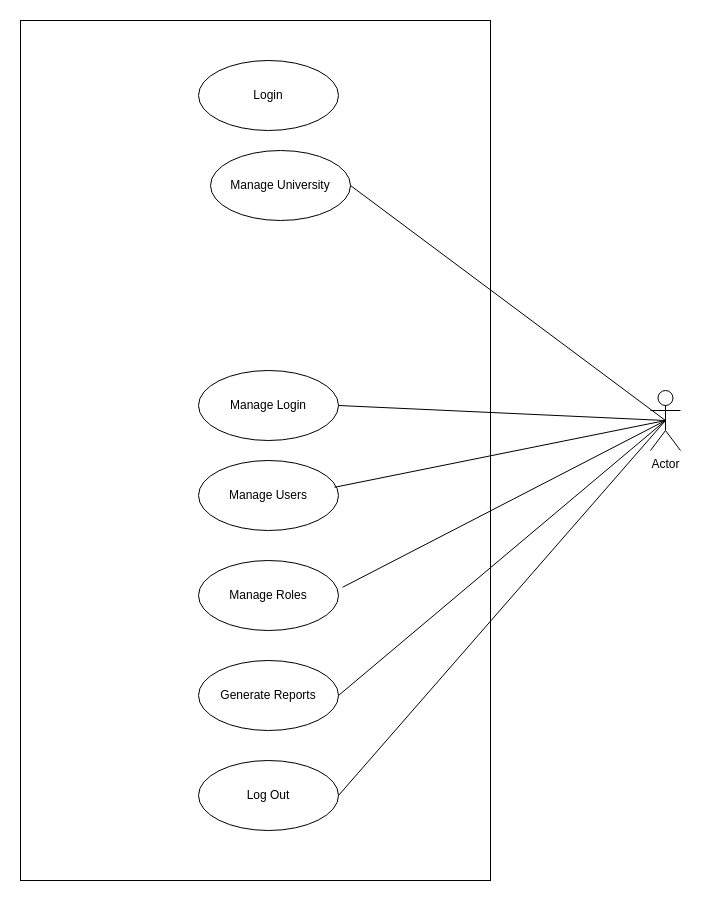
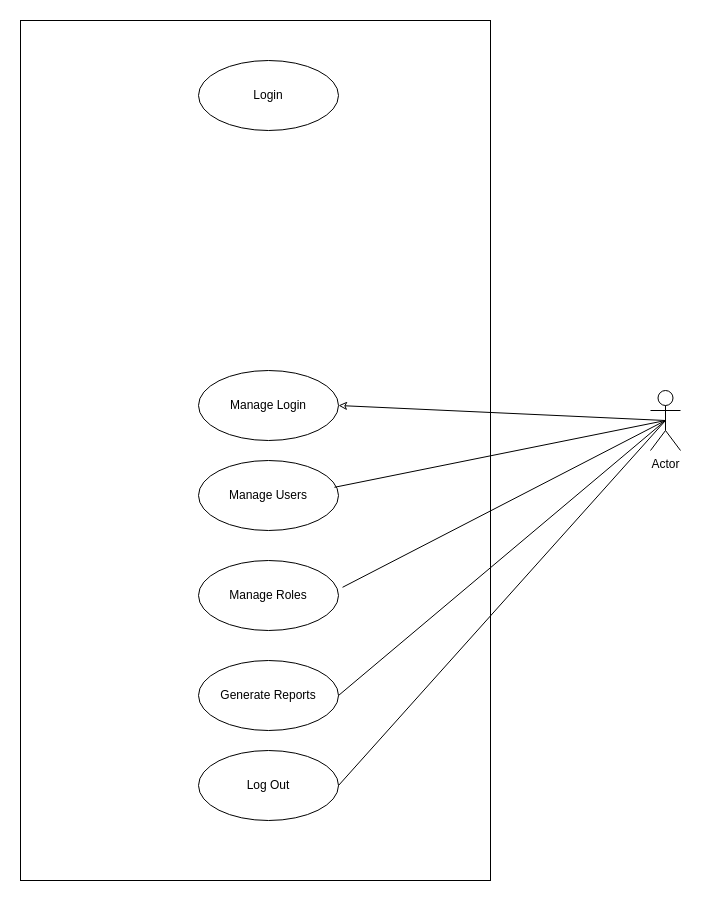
  <mxCell id="0" />
  <mxCell id="1" parent="0" />
  <mxCell id="2" value="Actor" style="shape=umlActor;verticalLabelPosition=bottom;verticalAlign=top;html=1;outlineConnect=0;" vertex="1" parent="1"><mxGeometry x="650" y="390" width="30" height="60" as="geometry" /></mxCell>
  <mxCell id="3" value="" style="rounded=0;whiteSpace=wrap;html=1;" vertex="1" parent="1"><mxGeometry y="20" width="470" height="860" as="geometry" x="20" /></mxCell>
- <mxCell id="4" value="Manage University" style="ellipse;whiteSpace=wrap;html=1;" vertex="1" parent="1"><mxGeometry x="210" y="150" width="140" height="70" as="geometry" /></mxCell>
  <mxCell id="5" value="Manage Login" style="ellipse;whiteSpace=wrap;html=1;" vertex="1" parent="1"><mxGeometry x="198" y="370" width="140" height="70" as="geometry" /></mxCell>
  <mxCell id="6" value="Manage Users" style="ellipse;whiteSpace=wrap;html=1;" vertex="1" parent="1"><mxGeometry x="198" y="460" width="140" height="70" as="geometry" /></mxCell>
  <mxCell id="7" value="Generate Reports" style="ellipse;whiteSpace=wrap;html=1;" vertex="1" parent="1"><mxGeometry x="198" y="660" width="140" height="70" as="geometry" /></mxCell>
  <mxCell id="8" value="Manage Roles" style="ellipse;whiteSpace=wrap;html=1;" vertex="1" parent="1"><mxGeometry x="198" y="560" width="140" height="70" as="geometry" /></mxCell>
  <mxCell id="9" value="Login" style="ellipse;whiteSpace=wrap;html=1;" vertex="1" parent="1"><mxGeometry x="198" y="60" width="140" height="70" as="geometry" /></mxCell>
- <mxCell id="10" value="Log Out" style="ellipse;whiteSpace=wrap;html=1;" vertex="1" parent="1"><mxGeometry x="198" y="760" width="140" height="70" as="geometry" /></mxCell>
- <mxCell id="11" style="rounded=0;orthogonalLoop=1;jettySize=auto;html=1;endArrow=none;endFill=0;entryX=1;entryY=0.5;entryDx=0;entryDy=0;exitX=0.5;exitY=0.5;exitDx=0;exitDy=0;exitPerimeter=0;" edge="1" parent="1" source="2" target="4"><mxGeometry relative="1" as="geometry"><mxPoint x="348" y="105" as="targetPoint" /><mxPoint x="560" y="340" as="sourcePoint" /></mxGeometry></mxCell>
- <mxCell id="12" style="rounded=0;orthogonalLoop=1;jettySize=auto;html=1;endArrow=none;endFill=0;entryX=1;entryY=0.5;entryDx=0;entryDy=0;exitX=0.5;exitY=0.5;exitDx=0;exitDy=0;exitPerimeter=0;" edge="1" parent="1" source="2" target="5"><mxGeometry relative="1" as="geometry"><mxPoint x="368" y="125" as="targetPoint" /><mxPoint x="560" y="410" as="sourcePoint" /></mxGeometry></mxCell>
+ <mxCell id="10" value="Log Out" style="ellipse;whiteSpace=wrap;html=1;" vertex="1" parent="1"><mxGeometry x="198" y="750" width="140" height="70" as="geometry" /></mxCell>
+ <mxCell id="12" style="rounded=0;orthogonalLoop=1;jettySize=auto;html=1;endArrow=classic;endFill=0;entryX=1;entryY=0.5;entryDx=0;entryDy=0;exitX=0.5;exitY=0.5;exitDx=0;exitDy=0;exitPerimeter=0;" edge="1" parent="1" source="2" target="5"><mxGeometry relative="1" as="geometry"><mxPoint x="368" y="125" as="targetPoint" /><mxPoint x="560" y="410" as="sourcePoint" /></mxGeometry></mxCell>
  <mxCell id="13" style="rounded=0;orthogonalLoop=1;jettySize=auto;html=1;endArrow=none;endFill=0;entryX=0.971;entryY=0.383;entryDx=0;entryDy=0;entryPerimeter=0;exitX=0.5;exitY=0.5;exitDx=0;exitDy=0;exitPerimeter=0;" edge="1" parent="1" source="2" target="6"><mxGeometry relative="1" as="geometry"><mxPoint x="378" y="135" as="targetPoint" /><mxPoint x="570" y="430" as="sourcePoint" /></mxGeometry></mxCell>
  <mxCell id="14" style="rounded=0;orthogonalLoop=1;jettySize=auto;html=1;endArrow=none;endFill=0;entryX=1.029;entryY=0.383;entryDx=0;entryDy=0;entryPerimeter=0;exitX=0.5;exitY=0.5;exitDx=0;exitDy=0;exitPerimeter=0;" edge="1" parent="1" source="2" target="8"><mxGeometry relative="1" as="geometry"><mxPoint x="388" y="145" as="targetPoint" /><mxPoint x="660" y="420" as="sourcePoint" /></mxGeometry></mxCell>
  <mxCell id="15" style="rounded=0;orthogonalLoop=1;jettySize=auto;html=1;endArrow=none;endFill=0;entryX=1;entryY=0.5;entryDx=0;entryDy=0;exitX=0.5;exitY=0.5;exitDx=0;exitDy=0;exitPerimeter=0;" edge="1" parent="1" source="2" target="7"><mxGeometry relative="1" as="geometry"><mxPoint x="398" y="155" as="targetPoint" /><mxPoint x="560" y="470" as="sourcePoint" /></mxGeometry></mxCell>
  <mxCell id="16" style="rounded=0;orthogonalLoop=1;jettySize=auto;html=1;endArrow=none;endFill=0;entryX=1;entryY=0.5;entryDx=0;entryDy=0;exitX=0.5;exitY=0.5;exitDx=0;exitDy=0;exitPerimeter=0;" edge="1" parent="1" source="2" target="10"><mxGeometry relative="1" as="geometry"><mxPoint x="408" y="165" as="targetPoint" /><mxPoint x="580" y="490" as="sourcePoint" /></mxGeometry></mxCell>
